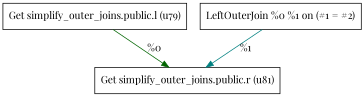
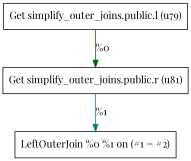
  digraph {
    fontname="Playfair Display"
    node [fontname="Playfair Display" shape=record]
    edge [fontname="Playfair Display"]
    n1 [label=" Get simplify_outer_joins.public.l (u79)\l"]
    n2 [label=" Get simplify_outer_joins.public.r (u81)\l"]
    n3 [label=" LeftOuterJoin %0 %1 on (#1 = #2)\l"]
    n1 -> n2 [color=darkgreen label="%0\l"]
-   n3 -> n2 [color=teal label="%1\l"]
+   n2 -> n3 [color=teal label="%1\l"]
  }
